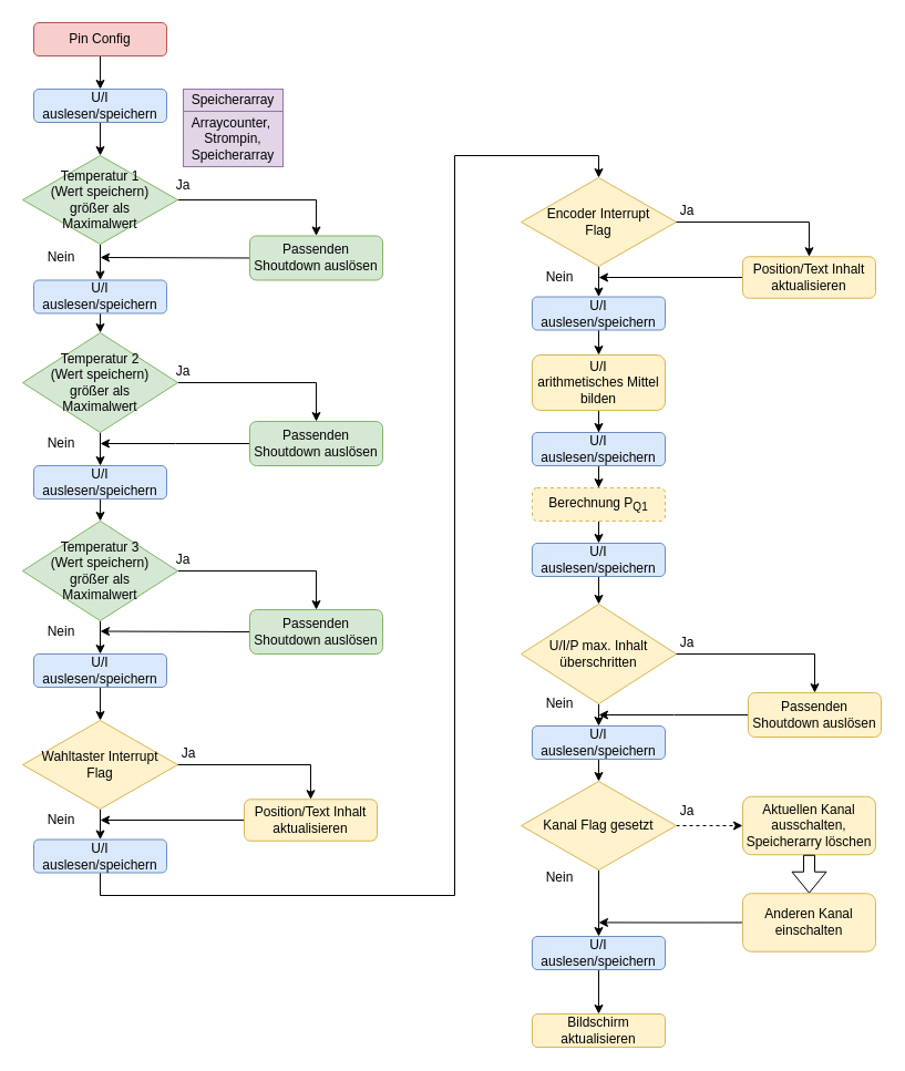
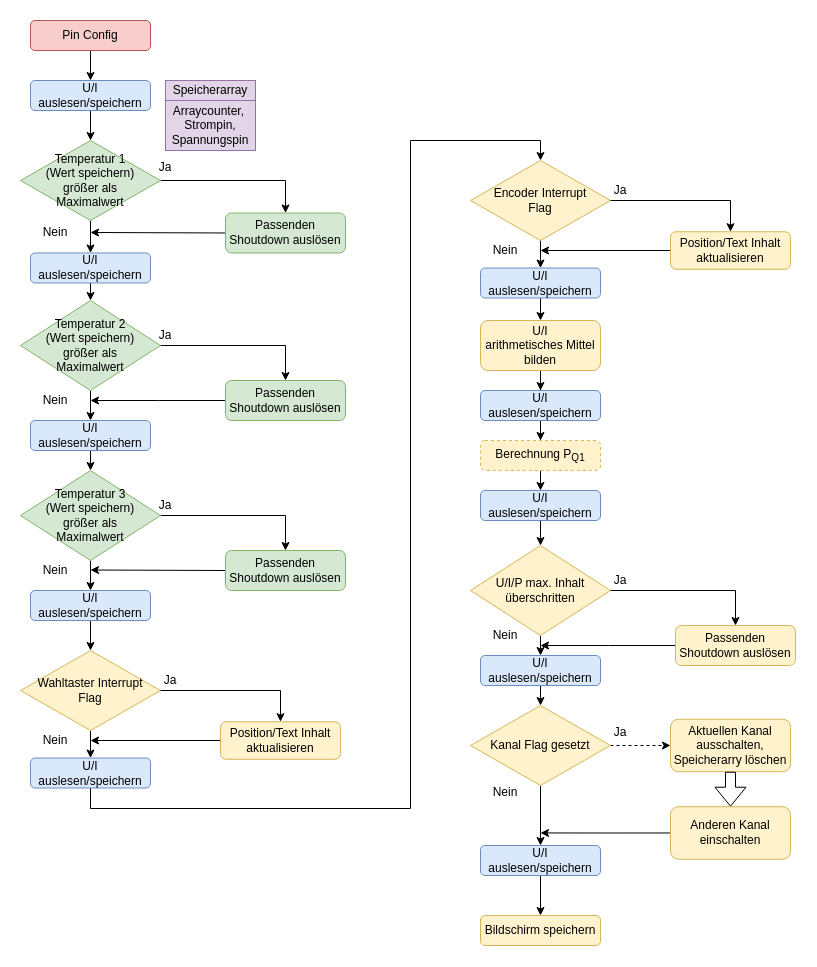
  <mxCell id="0" />
  <mxCell id="1" parent="0" />
  <mxCell id="2" style="edgeStyle=orthogonalEdgeStyle;rounded=0;orthogonalLoop=1;jettySize=auto;html=1;exitX=0.5;exitY=1;exitDx=0;exitDy=0;entryX=0.5;entryY=0;entryDx=0;entryDy=0;" edge="1" parent="1" source="3" target="11"><mxGeometry relative="1" as="geometry" /></mxCell>
  <mxCell id="3" value="Pin Config" style="rounded=1;whiteSpace=wrap;html=1;strokeColor=#b85450;fillColor=#f8cecc;shadow=0;sketch=0;" vertex="1" parent="1"><mxGeometry x="30" y="20" width="120" height="30" as="geometry" /></mxCell>
  <mxCell id="4" style="edgeStyle=orthogonalEdgeStyle;rounded=0;orthogonalLoop=1;jettySize=auto;html=1;exitX=0.5;exitY=1;exitDx=0;exitDy=0;exitPerimeter=0;entryX=0.5;entryY=0;entryDx=0;entryDy=0;entryPerimeter=0;" edge="1" parent="1" source="5"><mxGeometry relative="1" as="geometry"><mxPoint x="540" y="267.52" as="targetPoint" /></mxGeometry></mxCell>
  <mxCell id="5" value="Encoder Interrupt &lt;br&gt;Flag" style="strokeWidth=1;html=1;shape=mxgraph.flowchart.decision;whiteSpace=wrap;fillColor=#fff2cc;strokeColor=#d6b656;" vertex="1" parent="1"><mxGeometry x="470" y="160" width="140" height="80" as="geometry" /></mxCell>
  <mxCell id="6" value="" style="edgeStyle=orthogonalEdgeStyle;rounded=0;orthogonalLoop=1;jettySize=auto;html=1;" edge="1" parent="1" source="7"><mxGeometry relative="1" as="geometry"><mxPoint x="540" y="250" as="targetPoint" /></mxGeometry></mxCell>
  <mxCell id="7" value="Position/Text Inhalt aktualisieren" style="rounded=1;whiteSpace=wrap;html=1;strokeColor=#d6b656;fillColor=#fff2cc;" vertex="1" parent="1"><mxGeometry x="670" y="231.24" width="120" height="37.52" as="geometry" /></mxCell>
  <mxCell id="8" style="edgeStyle=orthogonalEdgeStyle;rounded=0;orthogonalLoop=1;jettySize=auto;html=1;exitX=0.25;exitY=1;exitDx=0;exitDy=0;entryX=0.5;entryY=0;entryDx=0;entryDy=0;" edge="1" parent="1" source="9" target="7"><mxGeometry relative="1" as="geometry"><Array as="points"><mxPoint x="730" y="200.52" /></Array></mxGeometry></mxCell>
  <mxCell id="9" value="Ja" style="text;html=1;strokeColor=none;fillColor=none;align=center;verticalAlign=middle;whiteSpace=wrap;rounded=0;" vertex="1" parent="1"><mxGeometry x="600" y="180" width="40" height="20" as="geometry" /></mxCell>
  <mxCell id="10" style="edgeStyle=orthogonalEdgeStyle;rounded=0;orthogonalLoop=1;jettySize=auto;html=1;exitX=0.5;exitY=1;exitDx=0;exitDy=0;entryX=0.5;entryY=0;entryDx=0;entryDy=0;entryPerimeter=0;" edge="1" parent="1" source="11" target="15"><mxGeometry relative="1" as="geometry" /></mxCell>
  <mxCell id="11" value="U/I auslesen/speichern" style="rounded=1;whiteSpace=wrap;html=1;strokeColor=#6c8ebf;fillColor=#dae8fc;" vertex="1" parent="1"><mxGeometry x="30" y="80" width="120" height="30" as="geometry" /></mxCell>
  <mxCell id="12" value="Nein" style="text;html=1;strokeColor=none;fillColor=none;align=center;verticalAlign=middle;whiteSpace=wrap;rounded=0;" vertex="1" parent="1"><mxGeometry x="485" y="240" width="40" height="20" as="geometry" /></mxCell>
  <mxCell id="13" style="edgeStyle=orthogonalEdgeStyle;rounded=0;orthogonalLoop=1;jettySize=auto;html=1;exitX=0.5;exitY=1;exitDx=0;exitDy=0;exitPerimeter=0;" edge="1" parent="1" source="15" target="48"><mxGeometry relative="1" as="geometry"><mxPoint x="90" y="250" as="targetPoint" /></mxGeometry></mxCell>
  <mxCell id="14" style="edgeStyle=orthogonalEdgeStyle;rounded=0;orthogonalLoop=1;jettySize=auto;html=1;exitX=1;exitY=0.5;exitDx=0;exitDy=0;exitPerimeter=0;entryX=0.5;entryY=0;entryDx=0;entryDy=0;" edge="1" parent="1" source="15" target="17"><mxGeometry relative="1" as="geometry" /></mxCell>
  <mxCell id="15" value="Temperatur 1&lt;br&gt;(Wert speichern)&lt;br&gt;größer als&lt;br&gt;Maximalwert" style="html=1;shape=mxgraph.flowchart.decision;whiteSpace=wrap;fillColor=#d5e8d4;strokeColor=#82b366;rounded=1;" vertex="1" parent="1"><mxGeometry x="20" y="140" width="140" height="80" as="geometry" /></mxCell>
  <mxCell id="16" style="edgeStyle=orthogonalEdgeStyle;rounded=0;orthogonalLoop=1;jettySize=auto;html=1;exitX=0;exitY=0.5;exitDx=0;exitDy=0;" edge="1" parent="1" source="17"><mxGeometry relative="1" as="geometry"><mxPoint x="90" y="232" as="targetPoint" /></mxGeometry></mxCell>
  <mxCell id="17" value="Passenden Shoutdown auslösen" style="rounded=1;whiteSpace=wrap;html=1;strokeColor=#82b366;fillColor=#d5e8d4;" vertex="1" parent="1"><mxGeometry x="225" y="212.48" width="120" height="40" as="geometry" /></mxCell>
  <mxCell id="18" value="Ja" style="text;html=1;strokeColor=none;fillColor=none;align=center;verticalAlign=middle;whiteSpace=wrap;rounded=0;" vertex="1" parent="1"><mxGeometry x="145" y="157.48" width="40" height="20" as="geometry" /></mxCell>
  <mxCell id="19" value="Nein" style="text;html=1;strokeColor=none;fillColor=none;align=center;verticalAlign=middle;whiteSpace=wrap;rounded=0;" vertex="1" parent="1"><mxGeometry x="35" y="222.48" width="40" height="20" as="geometry" /></mxCell>
  <mxCell id="20" value="" style="edgeStyle=orthogonalEdgeStyle;rounded=0;orthogonalLoop=1;jettySize=auto;html=1;" edge="1" parent="1" source="21" target="23"><mxGeometry relative="1" as="geometry" /></mxCell>
  <mxCell id="21" value="U/I&lt;br&gt;arithmetisches Mittel&lt;br&gt;bilden" style="rounded=1;whiteSpace=wrap;html=1;shadow=0;glass=0;sketch=0;strokeColor=#d6b656;fillColor=#fff2cc;" vertex="1" parent="1"><mxGeometry x="480" y="320" width="120" height="50" as="geometry" /></mxCell>
  <mxCell id="22" value="" style="edgeStyle=orthogonalEdgeStyle;rounded=0;orthogonalLoop=1;jettySize=auto;html=1;" edge="1" parent="1" source="23" target="79"><mxGeometry relative="1" as="geometry" /></mxCell>
  <mxCell id="23" value="U/I auslesen/speichern" style="rounded=1;whiteSpace=wrap;html=1;strokeColor=#6c8ebf;fillColor=#dae8fc;" vertex="1" parent="1"><mxGeometry x="480" y="390" width="120" height="30" as="geometry" /></mxCell>
  <mxCell id="24" style="edgeStyle=orthogonalEdgeStyle;rounded=0;orthogonalLoop=1;jettySize=auto;html=1;exitX=0.5;exitY=1;exitDx=0;exitDy=0;exitPerimeter=0;entryX=0.5;entryY=0;entryDx=0;entryDy=0;" edge="1" parent="1" source="25" target="31"><mxGeometry relative="1" as="geometry" /></mxCell>
  <mxCell id="25" value="U/I/P max. Inhalt&lt;br&gt;überschritten" style="strokeWidth=1;html=1;shape=mxgraph.flowchart.decision;whiteSpace=wrap;fillColor=#fff2cc;strokeColor=#d6b656;" vertex="1" parent="1"><mxGeometry x="470" y="545" width="140" height="90" as="geometry" /></mxCell>
  <mxCell id="26" style="edgeStyle=orthogonalEdgeStyle;rounded=0;orthogonalLoop=1;jettySize=auto;html=1;" edge="1" parent="1" source="27"><mxGeometry relative="1" as="geometry"><mxPoint x="540" y="645" as="targetPoint" /></mxGeometry></mxCell>
  <mxCell id="27" value="Passenden Shoutdown auslösen" style="rounded=1;whiteSpace=wrap;html=1;strokeColor=#d6b656;fillColor=#fff2cc;" vertex="1" parent="1"><mxGeometry x="675" y="625" width="120" height="40" as="geometry" /></mxCell>
  <mxCell id="28" style="edgeStyle=orthogonalEdgeStyle;rounded=0;orthogonalLoop=1;jettySize=auto;html=1;exitX=0.25;exitY=1;exitDx=0;exitDy=0;entryX=0.5;entryY=0;entryDx=0;entryDy=0;" edge="1" parent="1" source="29" target="27"><mxGeometry relative="1" as="geometry"><Array as="points"><mxPoint x="735" y="590" /></Array></mxGeometry></mxCell>
  <mxCell id="29" value="Ja" style="text;html=1;strokeColor=none;fillColor=none;align=center;verticalAlign=middle;whiteSpace=wrap;rounded=0;" vertex="1" parent="1"><mxGeometry x="600" y="570" width="40" height="20" as="geometry" /></mxCell>
  <mxCell id="30" style="edgeStyle=orthogonalEdgeStyle;rounded=0;orthogonalLoop=1;jettySize=auto;html=1;exitX=0.5;exitY=1;exitDx=0;exitDy=0;entryX=0.5;entryY=0;entryDx=0;entryDy=0;entryPerimeter=0;" edge="1" parent="1" source="31" target="59"><mxGeometry relative="1" as="geometry" /></mxCell>
  <mxCell id="31" value="U/I auslesen/speichern" style="rounded=1;whiteSpace=wrap;html=1;strokeColor=#6c8ebf;fillColor=#dae8fc;" vertex="1" parent="1"><mxGeometry x="480" y="655" width="120" height="30" as="geometry" /></mxCell>
  <mxCell id="32" value="Nein" style="text;html=1;strokeColor=none;fillColor=none;align=center;verticalAlign=middle;whiteSpace=wrap;rounded=0;" vertex="1" parent="1"><mxGeometry x="485" y="625" width="40" height="20" as="geometry" /></mxCell>
  <mxCell id="33" style="edgeStyle=orthogonalEdgeStyle;rounded=0;orthogonalLoop=1;jettySize=auto;html=1;exitX=0.5;exitY=1;exitDx=0;exitDy=0;exitPerimeter=0;entryX=0.5;entryY=0;entryDx=0;entryDy=0;" edge="1" parent="1" source="35" target="50"><mxGeometry relative="1" as="geometry"><mxPoint x="90" y="410" as="targetPoint" /></mxGeometry></mxCell>
  <mxCell id="34" style="edgeStyle=orthogonalEdgeStyle;rounded=0;orthogonalLoop=1;jettySize=auto;html=1;exitX=1;exitY=0.5;exitDx=0;exitDy=0;exitPerimeter=0;entryX=0.5;entryY=0;entryDx=0;entryDy=0;" edge="1" parent="1" source="35" target="37"><mxGeometry relative="1" as="geometry" /></mxCell>
  <mxCell id="35" value="Temperatur 2&lt;br&gt;(Wert speichern)&lt;br&gt;größer als&lt;br&gt;Maximalwert" style="html=1;shape=mxgraph.flowchart.decision;whiteSpace=wrap;fillColor=#d5e8d4;strokeColor=#82b366;rounded=1;" vertex="1" parent="1"><mxGeometry x="20" y="300" width="140" height="90" as="geometry" /></mxCell>
  <mxCell id="36" value="" style="edgeStyle=orthogonalEdgeStyle;rounded=0;orthogonalLoop=1;jettySize=auto;html=1;" edge="1" parent="1" source="37"><mxGeometry relative="1" as="geometry"><mxPoint x="90" y="400" as="targetPoint" /></mxGeometry></mxCell>
  <mxCell id="37" value="Passenden Shoutdown auslösen" style="rounded=1;whiteSpace=wrap;html=1;strokeColor=#82b366;fillColor=#d5e8d4;" vertex="1" parent="1"><mxGeometry x="225" y="380" width="120" height="40" as="geometry" /></mxCell>
  <mxCell id="38" value="Ja" style="text;html=1;strokeColor=none;fillColor=none;align=center;verticalAlign=middle;whiteSpace=wrap;rounded=0;" vertex="1" parent="1"><mxGeometry x="145" y="325" width="40" height="20" as="geometry" /></mxCell>
  <mxCell id="39" value="Nein" style="text;html=1;strokeColor=none;fillColor=none;align=center;verticalAlign=middle;whiteSpace=wrap;rounded=0;" vertex="1" parent="1"><mxGeometry x="35" y="390" width="40" height="20" as="geometry" /></mxCell>
  <mxCell id="40" style="edgeStyle=orthogonalEdgeStyle;rounded=0;orthogonalLoop=1;jettySize=auto;html=1;exitX=1;exitY=0.5;exitDx=0;exitDy=0;exitPerimeter=0;entryX=0.5;entryY=0;entryDx=0;entryDy=0;" edge="1" parent="1" source="42" target="44"><mxGeometry relative="1" as="geometry" /></mxCell>
  <mxCell id="41" style="edgeStyle=orthogonalEdgeStyle;rounded=0;orthogonalLoop=1;jettySize=auto;html=1;exitX=0.5;exitY=1;exitDx=0;exitDy=0;exitPerimeter=0;entryX=0.5;entryY=0;entryDx=0;entryDy=0;" edge="1" parent="1" source="42" target="52"><mxGeometry relative="1" as="geometry" /></mxCell>
  <mxCell id="42" value="Temperatur 3&lt;br&gt;(Wert speichern)&lt;br&gt;größer als&lt;br&gt;Maximalwert" style="html=1;shape=mxgraph.flowchart.decision;whiteSpace=wrap;fillColor=#d5e8d4;strokeColor=#82b366;rounded=1;" vertex="1" parent="1"><mxGeometry x="20" y="470" width="140" height="90" as="geometry" /></mxCell>
  <mxCell id="43" style="edgeStyle=orthogonalEdgeStyle;rounded=0;orthogonalLoop=1;jettySize=auto;html=1;exitX=0;exitY=0.5;exitDx=0;exitDy=0;" edge="1" parent="1" source="44"><mxGeometry relative="1" as="geometry"><mxPoint x="90" y="569.52" as="targetPoint" /></mxGeometry></mxCell>
  <mxCell id="44" value="Passenden Shoutdown auslösen" style="rounded=1;whiteSpace=wrap;html=1;strokeColor=#82b366;fillColor=#d5e8d4;" vertex="1" parent="1"><mxGeometry x="225" y="550" width="120" height="40" as="geometry" /></mxCell>
  <mxCell id="45" value="Ja" style="text;html=1;strokeColor=none;fillColor=none;align=center;verticalAlign=middle;whiteSpace=wrap;rounded=0;" vertex="1" parent="1"><mxGeometry x="145" y="495" width="40" height="20" as="geometry" /></mxCell>
  <mxCell id="46" value="Nein" style="text;html=1;strokeColor=none;fillColor=none;align=center;verticalAlign=middle;whiteSpace=wrap;rounded=0;" vertex="1" parent="1"><mxGeometry x="35" y="560" width="40" height="20" as="geometry" /></mxCell>
  <mxCell id="47" style="edgeStyle=orthogonalEdgeStyle;rounded=0;orthogonalLoop=1;jettySize=auto;html=1;exitX=0.5;exitY=1;exitDx=0;exitDy=0;entryX=0.5;entryY=0;entryDx=0;entryDy=0;entryPerimeter=0;" edge="1" parent="1" source="48" target="35"><mxGeometry relative="1" as="geometry" /></mxCell>
  <mxCell id="48" value="U/I auslesen/speichern" style="rounded=1;whiteSpace=wrap;html=1;strokeColor=#6c8ebf;fillColor=#dae8fc;" vertex="1" parent="1"><mxGeometry x="30" y="252.48" width="120" height="30" as="geometry" /></mxCell>
  <mxCell id="49" style="edgeStyle=orthogonalEdgeStyle;rounded=0;orthogonalLoop=1;jettySize=auto;html=1;exitX=0.5;exitY=1;exitDx=0;exitDy=0;entryX=0.5;entryY=0;entryDx=0;entryDy=0;entryPerimeter=0;" edge="1" parent="1" source="50" target="42"><mxGeometry relative="1" as="geometry" /></mxCell>
  <mxCell id="50" value="U/I auslesen/speichern" style="rounded=1;whiteSpace=wrap;html=1;strokeColor=#6c8ebf;fillColor=#dae8fc;" vertex="1" parent="1"><mxGeometry x="30" y="420" width="120" height="30" as="geometry" /></mxCell>
  <mxCell id="51" value="" style="edgeStyle=orthogonalEdgeStyle;rounded=0;orthogonalLoop=1;jettySize=auto;html=1;entryX=0.5;entryY=0;entryDx=0;entryDy=0;entryPerimeter=0;" edge="1" parent="1" source="52" target="70"><mxGeometry relative="1" as="geometry" /></mxCell>
  <mxCell id="52" value="U/I auslesen/speichern" style="rounded=1;whiteSpace=wrap;html=1;strokeColor=#6c8ebf;fillColor=#dae8fc;" vertex="1" parent="1"><mxGeometry x="30" y="590" width="120" height="30" as="geometry" /></mxCell>
  <mxCell id="53" value="" style="edgeStyle=orthogonalEdgeStyle;rounded=0;orthogonalLoop=1;jettySize=auto;html=1;" edge="1" parent="1" source="54" target="21"><mxGeometry relative="1" as="geometry" /></mxCell>
  <mxCell id="54" value="U/I auslesen/speichern" style="rounded=1;whiteSpace=wrap;html=1;strokeColor=#6c8ebf;fillColor=#dae8fc;" vertex="1" parent="1"><mxGeometry x="480" y="267.52" width="120" height="30" as="geometry" /></mxCell>
  <mxCell id="55" value="Speicherarray" style="text;html=1;strokeColor=#9673a6;fillColor=#e1d5e7;align=center;verticalAlign=middle;whiteSpace=wrap;rounded=0;shadow=0;glass=0;sketch=0;" vertex="1" parent="1"><mxGeometry x="165" y="80" width="90" height="20" as="geometry" /></mxCell>
- <mxCell id="56" value="Arraycounter,&amp;nbsp; Strompin, Speicherarray" style="text;html=1;strokeColor=#9673a6;fillColor=#e1d5e7;align=center;verticalAlign=middle;whiteSpace=wrap;rounded=0;shadow=0;glass=0;sketch=0;" vertex="1" parent="1"><mxGeometry x="165" y="100" width="90" height="50" as="geometry" /></mxCell>
+ <mxCell id="56" value="Arraycounter,&amp;nbsp; Strompin, Spannungspin" style="text;html=1;strokeColor=#9673a6;fillColor=#e1d5e7;align=center;verticalAlign=middle;whiteSpace=wrap;rounded=0;shadow=0;glass=0;sketch=0;" vertex="1" parent="1"><mxGeometry x="165" y="100" width="90" height="50" as="geometry" /></mxCell>
  <mxCell id="57" style="edgeStyle=orthogonalEdgeStyle;rounded=0;orthogonalLoop=1;jettySize=auto;html=1;exitX=0.5;exitY=1;exitDx=0;exitDy=0;exitPerimeter=0;entryX=0.5;entryY=0;entryDx=0;entryDy=0;" edge="1" parent="1" source="59" target="67"><mxGeometry relative="1" as="geometry"><mxPoint x="540" y="845" as="targetPoint" /></mxGeometry></mxCell>
  <mxCell id="58" style="edgeStyle=orthogonalEdgeStyle;rounded=0;orthogonalLoop=1;jettySize=auto;html=1;exitX=1;exitY=0.5;exitDx=0;exitDy=0;exitPerimeter=0;entryX=0;entryY=0.5;entryDx=0;entryDy=0;dashed=1;" edge="1" parent="1" source="59" target="60"><mxGeometry relative="1" as="geometry" /></mxCell>
  <mxCell id="59" value="Kanal Flag gesetzt" style="strokeWidth=1;html=1;shape=mxgraph.flowchart.decision;whiteSpace=wrap;fillColor=#fff2cc;strokeColor=#d6b656;" vertex="1" parent="1"><mxGeometry x="470" y="705" width="140" height="80" as="geometry" /></mxCell>
  <mxCell id="60" value="Aktuellen Kanal ausschalten, Speicherarry löschen" style="rounded=1;whiteSpace=wrap;html=1;strokeColor=#d6b656;fillColor=#fff2cc;" vertex="1" parent="1"><mxGeometry x="670" y="718.74" width="120" height="52.52" as="geometry" /></mxCell>
  <mxCell id="61" value="Ja" style="text;html=1;strokeColor=none;fillColor=none;align=center;verticalAlign=middle;whiteSpace=wrap;rounded=0;" vertex="1" parent="1"><mxGeometry x="600" y="722.48" width="40" height="20" as="geometry" /></mxCell>
  <mxCell id="62" value="Nein" style="text;html=1;strokeColor=none;fillColor=none;align=center;verticalAlign=middle;whiteSpace=wrap;rounded=0;" vertex="1" parent="1"><mxGeometry x="485" y="782.48" width="40" height="20" as="geometry" /></mxCell>
  <mxCell id="63" value="" style="shape=flexArrow;endArrow=classic;html=1;exitX=0.5;exitY=1;exitDx=0;exitDy=0;" edge="1" parent="1" source="60" target="65"><mxGeometry width="50" height="50" relative="1" as="geometry"><mxPoint x="440" y="865" as="sourcePoint" /><mxPoint x="730" y="805" as="targetPoint" /></mxGeometry></mxCell>
  <mxCell id="64" style="edgeStyle=orthogonalEdgeStyle;rounded=0;orthogonalLoop=1;jettySize=auto;html=1;exitX=0;exitY=0.5;exitDx=0;exitDy=0;" edge="1" parent="1" source="65"><mxGeometry relative="1" as="geometry"><mxPoint x="540" y="832.429" as="targetPoint" /></mxGeometry></mxCell>
  <mxCell id="65" value="Anderen Kanal einschalten" style="rounded=1;whiteSpace=wrap;html=1;strokeColor=#d6b656;fillColor=#fff2cc;" vertex="1" parent="1"><mxGeometry x="670" y="806.22" width="120" height="52.52" as="geometry" /></mxCell>
  <mxCell id="66" value="" style="edgeStyle=orthogonalEdgeStyle;rounded=0;orthogonalLoop=1;jettySize=auto;html=1;" edge="1" parent="1" source="67" target="68"><mxGeometry relative="1" as="geometry" /></mxCell>
  <mxCell id="67" value="U/I auslesen/speichern" style="rounded=1;whiteSpace=wrap;html=1;strokeColor=#6c8ebf;fillColor=#dae8fc;" vertex="1" parent="1"><mxGeometry x="480" y="845" width="120" height="30" as="geometry" /></mxCell>
- <mxCell id="68" value="Bildschirm aktualisieren" style="rounded=1;whiteSpace=wrap;html=1;strokeColor=#d6b656;fillColor=#fff2cc;" vertex="1" parent="1"><mxGeometry x="480" y="915" width="120" height="30" as="geometry" /></mxCell>
+ <mxCell id="68" value="Bildschirm speichern" style="rounded=1;whiteSpace=wrap;html=1;strokeColor=#d6b656;fillColor=#fff2cc;" vertex="1" parent="1"><mxGeometry x="480" y="915" width="120" height="30" as="geometry" /></mxCell>
  <mxCell id="69" style="edgeStyle=orthogonalEdgeStyle;rounded=0;orthogonalLoop=1;jettySize=auto;html=1;exitX=0.5;exitY=1;exitDx=0;exitDy=0;exitPerimeter=0;entryX=0.5;entryY=0;entryDx=0;entryDy=0;entryPerimeter=0;" edge="1" parent="1" source="70"><mxGeometry relative="1" as="geometry"><mxPoint x="90" y="757.52" as="targetPoint" /></mxGeometry></mxCell>
  <mxCell id="70" value="Wahltaster Interrupt &lt;br&gt;Flag" style="strokeWidth=1;html=1;shape=mxgraph.flowchart.decision;whiteSpace=wrap;fillColor=#fff2cc;strokeColor=#d6b656;" vertex="1" parent="1"><mxGeometry x="20" y="650" width="140" height="80" as="geometry" /></mxCell>
  <mxCell id="71" value="" style="edgeStyle=orthogonalEdgeStyle;rounded=0;orthogonalLoop=1;jettySize=auto;html=1;" edge="1" parent="1" source="72"><mxGeometry relative="1" as="geometry"><mxPoint x="90" y="740" as="targetPoint" /></mxGeometry></mxCell>
  <mxCell id="72" value="Position/Text Inhalt aktualisieren" style="rounded=1;whiteSpace=wrap;html=1;strokeColor=#d6b656;fillColor=#fff2cc;" vertex="1" parent="1"><mxGeometry x="220" y="721.24" width="120" height="37.52" as="geometry" /></mxCell>
  <mxCell id="73" style="edgeStyle=orthogonalEdgeStyle;rounded=0;orthogonalLoop=1;jettySize=auto;html=1;exitX=0.25;exitY=1;exitDx=0;exitDy=0;entryX=0.5;entryY=0;entryDx=0;entryDy=0;" edge="1" parent="1" source="74" target="72"><mxGeometry relative="1" as="geometry"><Array as="points"><mxPoint x="280" y="690.52" /></Array></mxGeometry></mxCell>
  <mxCell id="74" value="Ja" style="text;html=1;strokeColor=none;fillColor=none;align=center;verticalAlign=middle;whiteSpace=wrap;rounded=0;" vertex="1" parent="1"><mxGeometry x="150" y="670" width="40" height="20" as="geometry" /></mxCell>
  <mxCell id="75" value="Nein" style="text;html=1;strokeColor=none;fillColor=none;align=center;verticalAlign=middle;whiteSpace=wrap;rounded=0;" vertex="1" parent="1"><mxGeometry x="35" y="730" width="40" height="20" as="geometry" /></mxCell>
  <mxCell id="76" style="edgeStyle=orthogonalEdgeStyle;rounded=0;orthogonalLoop=1;jettySize=auto;html=1;exitX=0.5;exitY=1;exitDx=0;exitDy=0;entryX=0.5;entryY=0;entryDx=0;entryDy=0;entryPerimeter=0;" edge="1" parent="1" source="77" target="5"><mxGeometry relative="1" as="geometry"><Array as="points"><mxPoint x="90" y="808" /><mxPoint x="410" y="808" /><mxPoint x="410" y="140" /><mxPoint x="540" y="140" /></Array></mxGeometry></mxCell>
  <mxCell id="77" value="U/I auslesen/speichern" style="rounded=1;whiteSpace=wrap;html=1;strokeColor=#6c8ebf;fillColor=#dae8fc;" vertex="1" parent="1"><mxGeometry x="30" y="757.52" width="120" height="30" as="geometry" /></mxCell>
  <mxCell id="78" style="edgeStyle=orthogonalEdgeStyle;rounded=0;orthogonalLoop=1;jettySize=auto;html=1;exitX=0.5;exitY=1;exitDx=0;exitDy=0;entryX=0.5;entryY=0;entryDx=0;entryDy=0;" edge="1" parent="1" source="79" target="81"><mxGeometry relative="1" as="geometry" /></mxCell>
  <mxCell id="79" value="Berechnung P&lt;sub&gt;Q1&lt;/sub&gt;" style="rounded=1;whiteSpace=wrap;html=1;shadow=0;glass=0;sketch=0;strokeColor=#d6b656;fillColor=#fff2cc;dashed=1;" vertex="1" parent="1"><mxGeometry x="480" y="440" width="120" height="30" as="geometry" /></mxCell>
  <mxCell id="80" style="edgeStyle=orthogonalEdgeStyle;rounded=0;orthogonalLoop=1;jettySize=auto;html=1;exitX=0.5;exitY=1;exitDx=0;exitDy=0;entryX=0.5;entryY=0;entryDx=0;entryDy=0;entryPerimeter=0;" edge="1" parent="1" source="81" target="25"><mxGeometry relative="1" as="geometry" /></mxCell>
  <mxCell id="81" value="U/I auslesen/speichern" style="rounded=1;whiteSpace=wrap;html=1;strokeColor=#6c8ebf;fillColor=#dae8fc;" vertex="1" parent="1"><mxGeometry x="480" y="490" width="120" height="30" as="geometry" /></mxCell>
